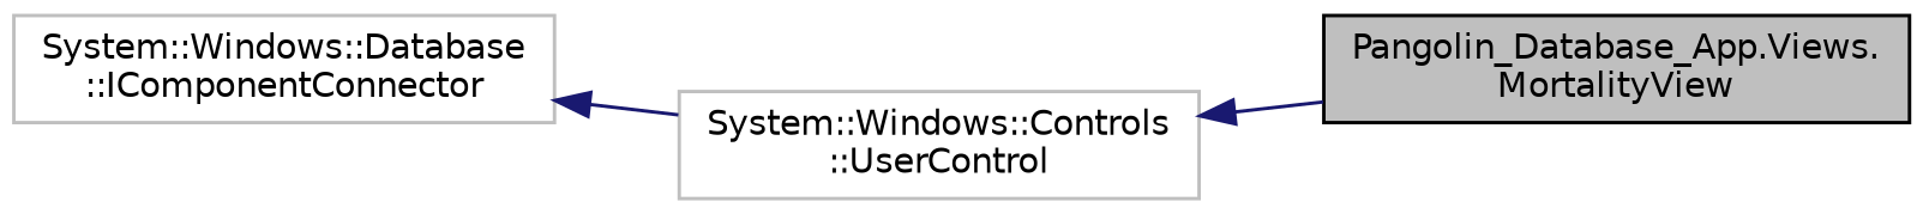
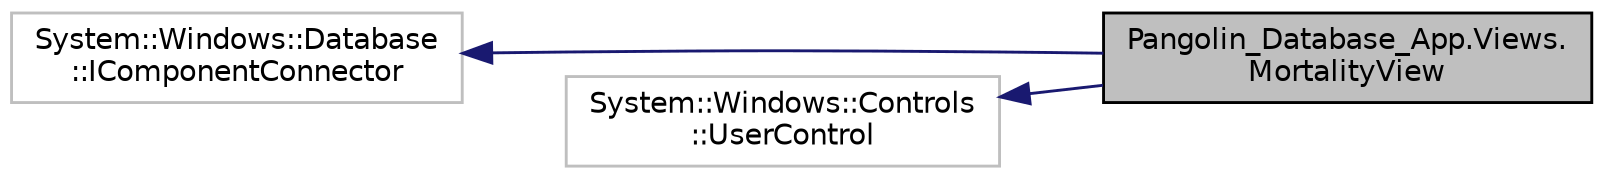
  digraph {
    rankdir=LR
    node [color=grey75 fillcolor=white fontname=Helvetica fontsize=10 shape=record style=filled]
    edge [color=midnightblue dir=back fontname=Helvetica fontsize=10 labelfontname=Helvetica labelfontsize=10 style=solid]
    n1 [color=black fillcolor=grey75 fontcolor=black height=0.2 label="Pangolin_Database_App.Views.\lMortalityView" width=0.4]
    n2 [height=0.2 label="System::Windows::Controls\l::UserControl" width=0.4]
    n3 [height=0.2 label="System::Windows::Database\l::IComponentConnector" width=0.4]
    n2 -> n1
-   n3 -> n2
+   n3 -> n1
  }
